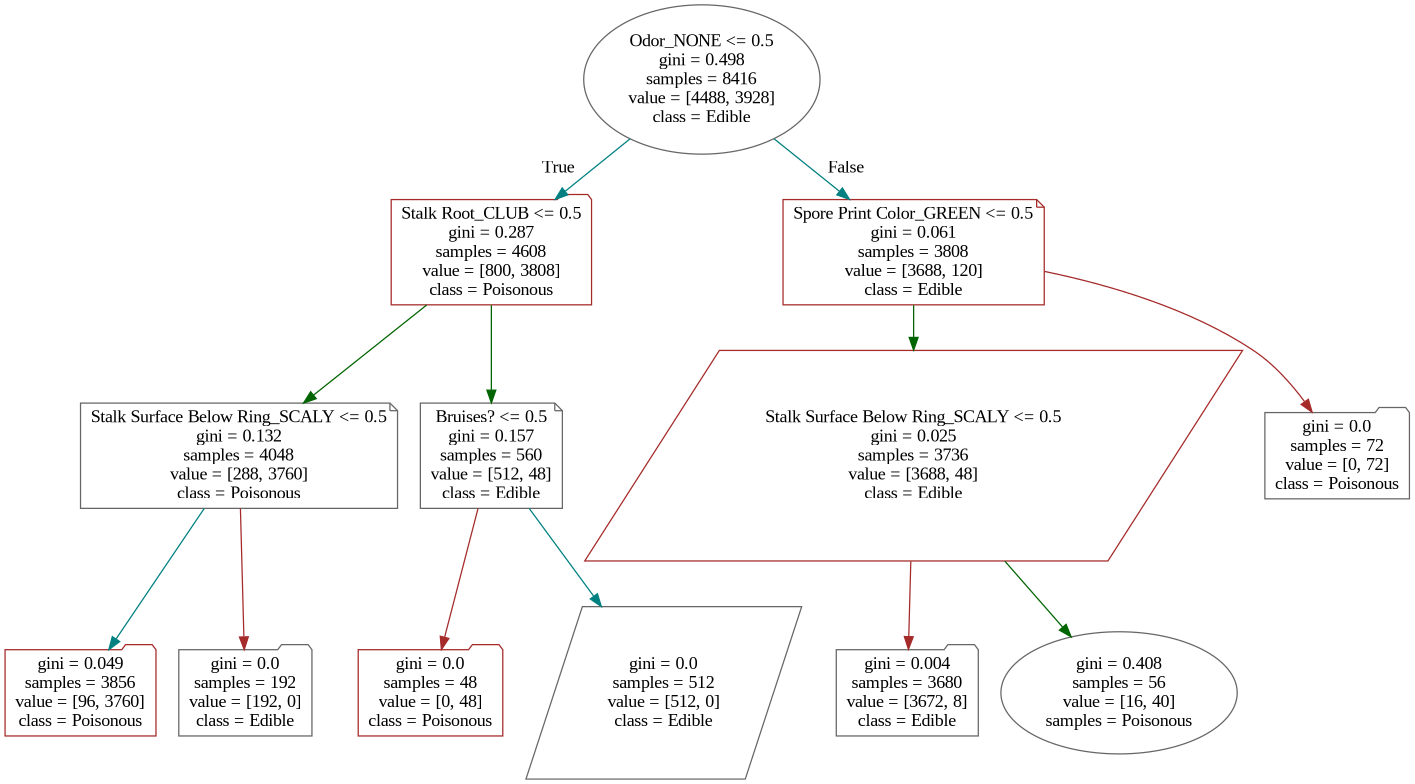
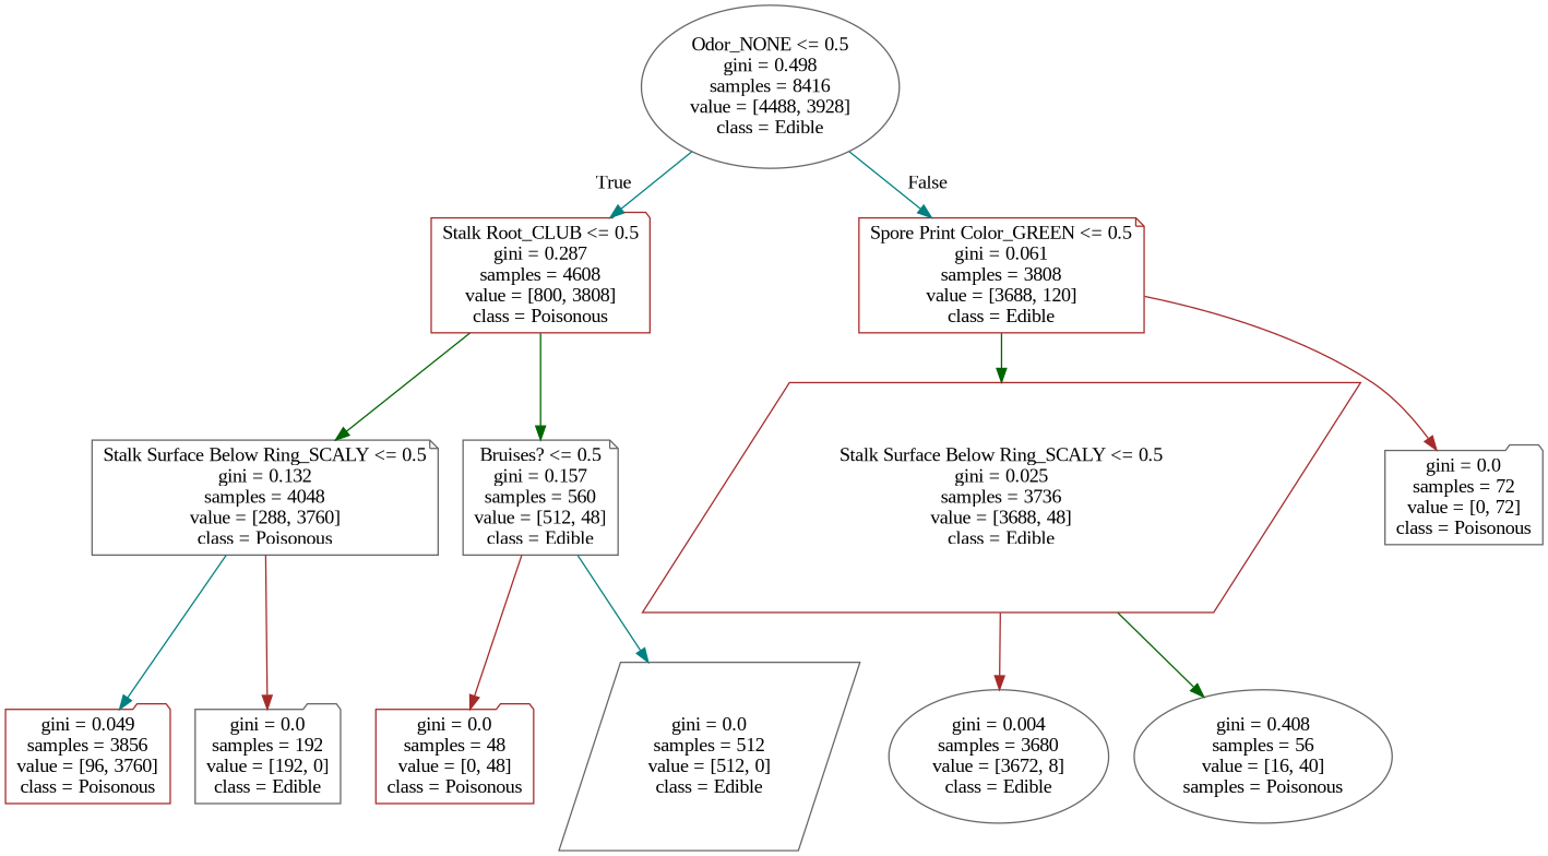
  digraph {
    fontname="Liberation Serif"
    node [color=gray40 fontname="Liberation Serif" shape=folder]
    edge [color=teal fontname="Liberation Serif"]
    n1 [label="Odor_NONE <= 0.5\ngini = 0.498\nsamples = 8416\nvalue = [4488, 3928]\nclass = Edible" shape=ellipse]
    n2 [color=brown label="Stalk Root_CLUB <= 0.5\ngini = 0.287\nsamples = 4608\nvalue = [800, 3808]\nclass = Poisonous"]
    n3 [color=brown label="Spore Print Color_GREEN <= 0.5\ngini = 0.061\nsamples = 3808\nvalue = [3688, 120]\nclass = Edible" shape=note]
    n4 [label="Stalk Surface Below Ring_SCALY <= 0.5\ngini = 0.132\nsamples = 4048\nvalue = [288, 3760]\nclass = Poisonous" shape=note]
    n5 [label="Bruises? <= 0.5\ngini = 0.157\nsamples = 560\nvalue = [512, 48]\nclass = Edible" shape=note]
    n6 [color=brown label="Stalk Surface Below Ring_SCALY <= 0.5\ngini = 0.025\nsamples = 3736\nvalue = [3688, 48]\nclass = Edible" shape=parallelogram]
    n7 [label="gini = 0.0\nsamples = 72\nvalue = [0, 72]\nclass = Poisonous"]
    n8 [color=brown label="gini = 0.049\nsamples = 3856\nvalue = [96, 3760]\nclass = Poisonous"]
    n9 [label="gini = 0.0\nsamples = 192\nvalue = [192, 0]\nclass = Edible"]
    n10 [color=brown label="gini = 0.0\nsamples = 48\nvalue = [0, 48]\nclass = Poisonous"]
    n11 [label="gini = 0.0\nsamples = 512\nvalue = [512, 0]\nclass = Edible" shape=parallelogram]
-   n12 [label="gini = 0.004\nsamples = 3680\nvalue = [3672, 8]\nclass = Edible"]
+   n12 [label="gini = 0.004\nsamples = 3680\nvalue = [3672, 8]\nclass = Edible" shape=ellipse]
    n13 [label="gini = 0.408\nsamples = 56\nvalue = [16, 40]\nsamples = Poisonous" shape=ellipse]
    n1 -> n2 [headlabel=True labelangle=45 labeldistance=2.5]
    n1 -> n3 [headlabel=False labelangle=-45 labeldistance=2.5]
    n2 -> n4 [color=darkgreen]
    n2 -> n5 [color=darkgreen]
    n3 -> n6 [color=darkgreen]
    n3 -> n7 [color=brown]
    n4 -> n8
    n4 -> n9 [color=brown]
    n5 -> n10 [color=brown]
    n5 -> n11
    n6 -> n12 [color=brown]
    n6 -> n13 [color=darkgreen]
  }
